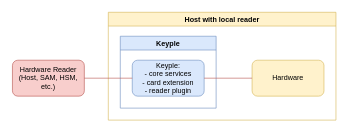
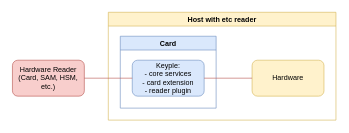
  <mxCell id="0" />
  <mxCell id="1" parent="0" />
- <mxCell id="2" value="Host with local reader" style="swimlane;whiteSpace=wrap;html=1;fillColor=#fff2cc;strokeColor=#d6b656;" parent="1" vertex="1"><mxGeometry x="180" y="20" width="380" height="180" as="geometry" /></mxCell>
+ <mxCell id="2" value="Host with etc reader" style="swimlane;whiteSpace=wrap;html=1;fillColor=#fff2cc;strokeColor=#d6b656;" parent="1" vertex="1"><mxGeometry x="180" y="20" width="380" height="180" as="geometry" /></mxCell>
  <mxCell id="3" value="Hardware" style="rounded=1;whiteSpace=wrap;html=1;fillColor=#fff2cc;strokeColor=#d6b656;" parent="2" vertex="1"><mxGeometry x="240" y="80" width="120" height="60" as="geometry" /></mxCell>
- <mxCell id="4" value="Keyple" style="swimlane;whiteSpace=wrap;html=1;swimlaneFillColor=none;fillColor=#dae8fc;strokeColor=#6c8ebf;" parent="2" vertex="1"><mxGeometry x="20" y="40" width="160" height="120" as="geometry" /></mxCell>
+ <mxCell id="4" value="Card" style="swimlane;whiteSpace=wrap;html=1;swimlaneFillColor=none;fillColor=#dae8fc;strokeColor=#6c8ebf;" parent="2" vertex="1"><mxGeometry x="20" y="40" width="160" height="120" as="geometry" /></mxCell>
  <mxCell id="5" value="Keyple:&lt;br&gt;- core services&lt;br&gt;- card extension&lt;br&gt;- reader plugin" style="rounded=1;whiteSpace=wrap;html=1;fillColor=#dae8fc;strokeColor=#6c8ebf;" parent="4" vertex="1"><mxGeometry x="20" y="40" width="120" height="60" as="geometry" /></mxCell>
  <mxCell id="6" style="rounded=0;orthogonalLoop=1;jettySize=auto;html=1;exitX=1;exitY=0.5;exitDx=0;exitDy=0;entryX=0;entryY=0.5;entryDx=0;entryDy=0;strokeWidth=1;endArrow=none;endFill=0;fillColor=#f8cecc;strokeColor=#b85450;" parent="2" source="5" target="3" edge="1"><mxGeometry relative="1" as="geometry" /></mxCell>
- <mxCell id="7" value="Hardware Reader&lt;br&gt;(Host, SAM, HSM, etc.)" style="rounded=1;whiteSpace=wrap;html=1;fillColor=#f8cecc;strokeColor=#b85450;" parent="1" vertex="1"><mxGeometry x="20" y="100" width="120" height="60" as="geometry" /></mxCell>
+ <mxCell id="7" value="Hardware Reader&lt;br&gt;(Card, SAM, HSM, etc.)" style="rounded=1;whiteSpace=wrap;html=1;fillColor=#f8cecc;strokeColor=#b85450;" parent="1" vertex="1"><mxGeometry x="20" y="100" width="120" height="60" as="geometry" /></mxCell>
  <mxCell id="8" style="edgeStyle=orthogonalEdgeStyle;rounded=0;orthogonalLoop=1;jettySize=auto;html=1;exitX=0;exitY=0.5;exitDx=0;exitDy=0;entryX=1;entryY=0.5;entryDx=0;entryDy=0;endArrow=none;endFill=0;fillColor=#f8cecc;strokeColor=#b85450;strokeWidth=1;" parent="1" source="5" target="7" edge="1"><mxGeometry relative="1" as="geometry" /></mxCell>
